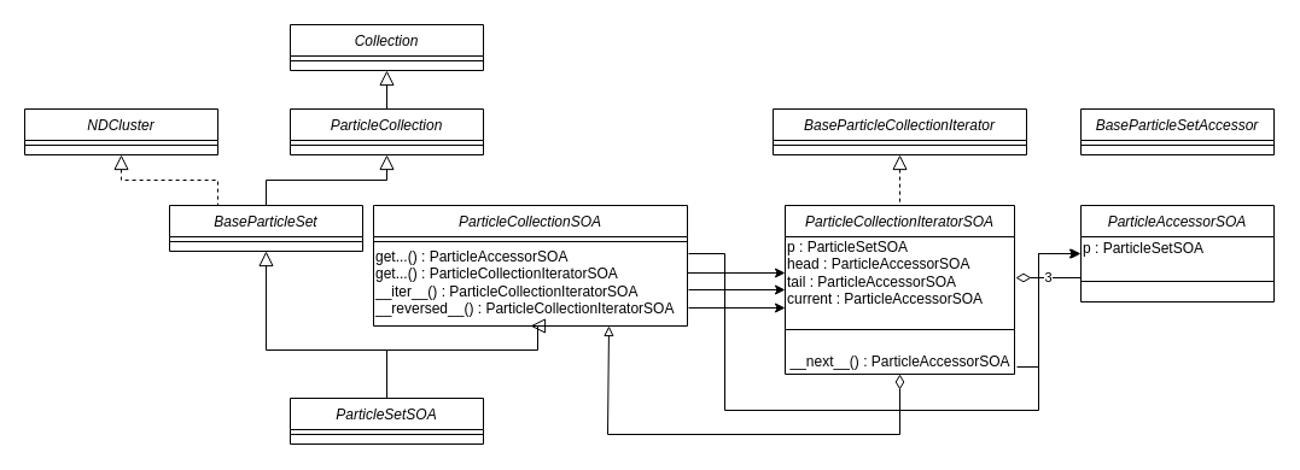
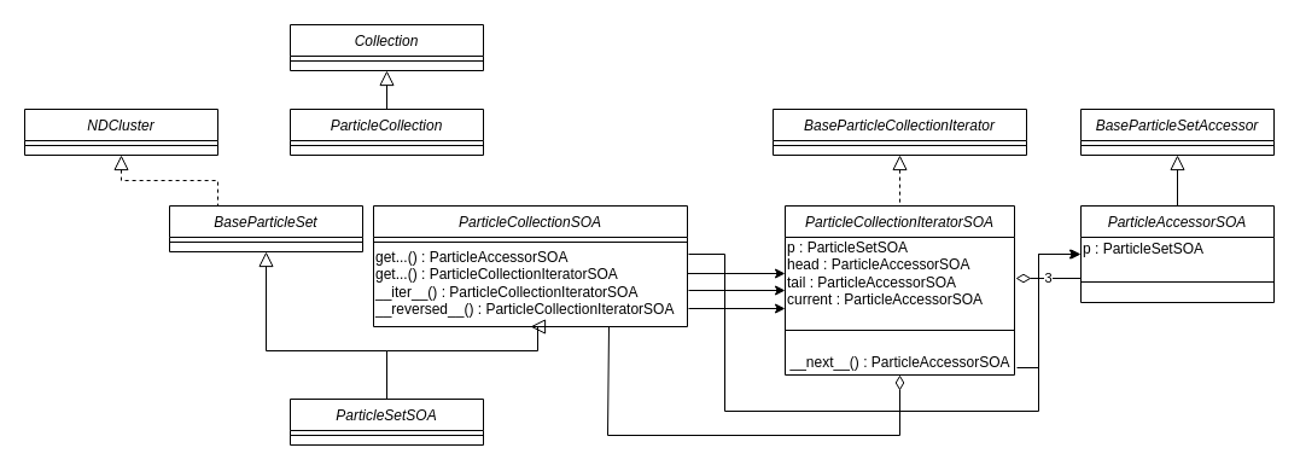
  <mxCell id="0" />
  <mxCell id="1" parent="0" />
  <mxCell id="2" style="edgeStyle=orthogonalEdgeStyle;rounded=0;orthogonalLoop=1;jettySize=auto;html=1;exitX=0.5;exitY=1;exitDx=0;exitDy=0;entryX=0.5;entryY=0;entryDx=0;entryDy=0;endArrow=none;endFill=0;startArrow=block;startFill=0;startSize=10;" edge="1" parent="1" source="7" target="9"><mxGeometry relative="1" as="geometry" /></mxCell>
- <mxCell id="3" style="edgeStyle=orthogonalEdgeStyle;rounded=0;orthogonalLoop=1;jettySize=auto;html=1;exitX=0.5;exitY=1;exitDx=0;exitDy=0;entryX=0.5;entryY=0;entryDx=0;entryDy=0;startArrow=block;startFill=0;startSize=10;endArrow=none;endFill=0;" edge="1" parent="1" source="9" target="11"><mxGeometry relative="1" as="geometry" /></mxCell>
  <mxCell id="4" style="edgeStyle=orthogonalEdgeStyle;rounded=0;orthogonalLoop=1;jettySize=auto;html=1;exitX=0.5;exitY=1;exitDx=0;exitDy=0;startArrow=block;startFill=0;startSize=10;endArrow=none;endFill=0;" edge="1" parent="1" source="11" target="16"><mxGeometry relative="1" as="geometry"><Array as="points"><mxPoint x="220" y="290" /><mxPoint x="320" y="290" /></Array></mxGeometry></mxCell>
  <mxCell id="5" style="edgeStyle=orthogonalEdgeStyle;rounded=0;orthogonalLoop=1;jettySize=auto;html=1;exitX=0.5;exitY=1;exitDx=0;exitDy=0;startArrow=block;startFill=0;startSize=10;endArrow=none;endFill=0;" edge="1" parent="1" source="13"><mxGeometry relative="1" as="geometry"><mxPoint x="320" y="320" as="targetPoint" /><Array as="points"><mxPoint x="445" y="290" /><mxPoint x="320" y="290" /></Array></mxGeometry></mxCell>
  <mxCell id="6" style="edgeStyle=orthogonalEdgeStyle;rounded=0;orthogonalLoop=1;jettySize=auto;html=1;exitX=0.5;exitY=1;exitDx=0;exitDy=0;startArrow=block;startFill=0;startSize=10;endArrow=none;endFill=0;entryX=0.25;entryY=0;entryDx=0;entryDy=0;dashed=1;" edge="1" parent="1" source="18" target="11"><mxGeometry relative="1" as="geometry"><mxPoint x="220" y="170" as="targetPoint" /></mxGeometry></mxCell>
  <mxCell id="7" value="Collection" style="swimlane;fontStyle=2;align=center;verticalAlign=top;childLayout=stackLayout;horizontal=1;startSize=26;horizontalStack=0;resizeParent=1;resizeLast=0;collapsible=1;marginBottom=0;rounded=0;shadow=0;strokeWidth=1;" vertex="1" parent="1"><mxGeometry x="240" y="20" width="160" height="38" as="geometry"><mxRectangle x="230" y="140" width="160" height="26" as="alternateBounds" /></mxGeometry></mxCell>
  <mxCell id="8" value="" style="line;html=1;strokeWidth=1;align=left;verticalAlign=middle;spacingTop=-1;spacingLeft=3;spacingRight=3;rotatable=0;labelPosition=right;points=[];portConstraint=eastwest;" vertex="1" parent="7"><mxGeometry y="26" width="160" height="8" as="geometry" /></mxCell>
  <mxCell id="9" value="ParticleCollection" style="swimlane;fontStyle=2;align=center;verticalAlign=top;childLayout=stackLayout;horizontal=1;startSize=26;horizontalStack=0;resizeParent=1;resizeLast=0;collapsible=1;marginBottom=0;rounded=0;shadow=0;strokeWidth=1;" vertex="1" parent="1"><mxGeometry x="240" y="90" width="160" height="38" as="geometry"><mxRectangle x="230" y="140" width="160" height="26" as="alternateBounds" /></mxGeometry></mxCell>
  <mxCell id="10" value="" style="line;html=1;strokeWidth=1;align=left;verticalAlign=middle;spacingTop=-1;spacingLeft=3;spacingRight=3;rotatable=0;labelPosition=right;points=[];portConstraint=eastwest;" vertex="1" parent="9"><mxGeometry y="26" width="160" height="8" as="geometry" /></mxCell>
  <mxCell id="11" value="BaseParticleSet" style="swimlane;fontStyle=2;align=center;verticalAlign=top;childLayout=stackLayout;horizontal=1;startSize=26;horizontalStack=0;resizeParent=1;resizeLast=0;collapsible=1;marginBottom=0;rounded=0;shadow=0;strokeWidth=1;" vertex="1" parent="1"><mxGeometry x="140" y="170" width="160" height="38" as="geometry"><mxRectangle x="230" y="140" width="160" height="26" as="alternateBounds" /></mxGeometry></mxCell>
  <mxCell id="12" value="" style="line;html=1;strokeWidth=1;align=left;verticalAlign=middle;spacingTop=-1;spacingLeft=3;spacingRight=3;rotatable=0;labelPosition=right;points=[];portConstraint=eastwest;" vertex="1" parent="11"><mxGeometry y="26" width="160" height="8" as="geometry" /></mxCell>
  <mxCell id="13" value="ParticleCollectionSOA" style="swimlane;fontStyle=2;align=center;verticalAlign=top;childLayout=stackLayout;horizontal=1;startSize=26;horizontalStack=0;resizeParent=1;resizeLast=0;collapsible=1;marginBottom=0;rounded=0;shadow=0;strokeWidth=1;" vertex="1" parent="1"><mxGeometry x="309" y="170" width="260" height="100" as="geometry"><mxRectangle x="230" y="140" width="160" height="26" as="alternateBounds" /></mxGeometry></mxCell>
  <mxCell id="14" value="" style="line;html=1;strokeWidth=1;align=left;verticalAlign=middle;spacingTop=-1;spacingLeft=3;spacingRight=3;rotatable=0;labelPosition=right;points=[];portConstraint=eastwest;" vertex="1" parent="13"><mxGeometry y="26" width="260" height="8" as="geometry" /></mxCell>
  <mxCell id="15" value="get...() : ParticleAccessorSOA&lt;br&gt;get...() : ParticleCollectionIteratorSOA&lt;br&gt;__iter__() : ParticleCollectionIteratorSOA&lt;br&gt;__reversed__() : ParticleCollectionIteratorSOA" style="text;html=1;align=left;verticalAlign=middle;resizable=0;points=[];autosize=1;" vertex="1" parent="13"><mxGeometry y="34" width="260" height="60" as="geometry" /></mxCell>
  <mxCell id="16" value="ParticleSetSOA" style="swimlane;fontStyle=2;align=center;verticalAlign=top;childLayout=stackLayout;horizontal=1;startSize=26;horizontalStack=0;resizeParent=1;resizeLast=0;collapsible=1;marginBottom=0;rounded=0;shadow=0;strokeWidth=1;" vertex="1" parent="1"><mxGeometry x="240" y="330" width="160" height="38" as="geometry"><mxRectangle x="230" y="140" width="160" height="26" as="alternateBounds" /></mxGeometry></mxCell>
  <mxCell id="17" value="" style="line;html=1;strokeWidth=1;align=left;verticalAlign=middle;spacingTop=-1;spacingLeft=3;spacingRight=3;rotatable=0;labelPosition=right;points=[];portConstraint=eastwest;" vertex="1" parent="16"><mxGeometry y="26" width="160" height="8" as="geometry" /></mxCell>
  <mxCell id="18" value="NDCluster" style="swimlane;fontStyle=2;align=center;verticalAlign=top;childLayout=stackLayout;horizontal=1;startSize=26;horizontalStack=0;resizeParent=1;resizeLast=0;collapsible=1;marginBottom=0;rounded=0;shadow=0;strokeWidth=1;" vertex="1" parent="1"><mxGeometry x="20" y="90" width="160" height="38" as="geometry"><mxRectangle x="230" y="140" width="160" height="26" as="alternateBounds" /></mxGeometry></mxCell>
  <mxCell id="19" value="" style="line;html=1;strokeWidth=1;align=left;verticalAlign=middle;spacingTop=-1;spacingLeft=3;spacingRight=3;rotatable=0;labelPosition=right;points=[];portConstraint=eastwest;" vertex="1" parent="18"><mxGeometry y="26" width="160" height="8" as="geometry" /></mxCell>
  <mxCell id="20" style="edgeStyle=orthogonalEdgeStyle;rounded=0;orthogonalLoop=1;jettySize=auto;html=1;exitX=0.5;exitY=1;exitDx=0;exitDy=0;entryX=0.5;entryY=0;entryDx=0;entryDy=0;startArrow=block;startFill=0;startSize=10;endArrow=none;endFill=0;dashed=1;" edge="1" parent="1" source="25" target="33"><mxGeometry relative="1" as="geometry" /></mxCell>
- <mxCell id="22" style="edgeStyle=orthogonalEdgeStyle;rounded=0;orthogonalLoop=1;jettySize=auto;html=1;exitX=0.5;exitY=1;exitDx=0;exitDy=0;entryX=0.75;entryY=1;entryDx=0;entryDy=0;startArrow=diamondThin;startFill=0;startSize=10;endArrow=block;endFill=0;" edge="1" parent="1" source="33" target="13"><mxGeometry relative="1" as="geometry"><Array as="points"><mxPoint x="745" y="360" /><mxPoint x="503" y="360" /></Array></mxGeometry></mxCell>
+ <mxCell id="21" style="edgeStyle=orthogonalEdgeStyle;rounded=0;orthogonalLoop=1;jettySize=auto;html=1;exitX=0.5;exitY=1;exitDx=0;exitDy=0;entryX=0.5;entryY=0;entryDx=0;entryDy=0;startArrow=block;startFill=0;startSize=10;endArrow=none;endFill=0;" edge="1" parent="1" source="27" target="29"><mxGeometry relative="1" as="geometry" /></mxCell>
+ <mxCell id="22" style="edgeStyle=orthogonalEdgeStyle;rounded=0;orthogonalLoop=1;jettySize=auto;html=1;exitX=0.5;exitY=1;exitDx=0;exitDy=0;entryX=0.75;entryY=1;entryDx=0;entryDy=0;startArrow=diamondThin;startFill=0;startSize=10;endArrow=none;endFill=0;" edge="1" parent="1" source="33" target="13"><mxGeometry relative="1" as="geometry"><Array as="points"><mxPoint x="745" y="360" /><mxPoint x="503" y="360" /></Array></mxGeometry></mxCell>
  <mxCell id="23" value="" style="endArrow=classic;html=1;rounded=0;endFill=1;entryX=-0.006;entryY=0.7;entryDx=0;entryDy=0;entryPerimeter=0;" edge="1" parent="1" target="30"><mxGeometry relative="1" as="geometry"><mxPoint x="570" y="210" as="sourcePoint" /><mxPoint x="560" y="209.5" as="targetPoint" /><Array as="points"><mxPoint x="600" y="210" /><mxPoint x="600" y="340" /><mxPoint x="860" y="340" /><mxPoint x="860" y="210" /></Array></mxGeometry></mxCell>
  <mxCell id="24" value="" style="endArrow=classic;html=1;rounded=0;endFill=1;entryX=0;entryY=0.7;entryDx=0;entryDy=0;entryPerimeter=0;" edge="1" parent="1" target="30"><mxGeometry relative="1" as="geometry"><mxPoint x="842" y="304" as="sourcePoint" /><mxPoint x="865" y="180" as="targetPoint" /><Array as="points"><mxPoint x="860" y="304" /><mxPoint x="860" y="210" /></Array></mxGeometry></mxCell>
  <mxCell id="25" value="BaseParticleCollectionIterator" style="swimlane;fontStyle=2;align=center;verticalAlign=top;childLayout=stackLayout;horizontal=1;startSize=26;horizontalStack=0;resizeParent=1;resizeLast=0;collapsible=1;marginBottom=0;rounded=0;shadow=0;strokeWidth=1;" vertex="1" parent="1"><mxGeometry x="640" y="90" width="210" height="38" as="geometry"><mxRectangle x="230" y="140" width="160" height="26" as="alternateBounds" /></mxGeometry></mxCell>
  <mxCell id="26" value="" style="line;html=1;strokeWidth=1;align=left;verticalAlign=middle;spacingTop=-1;spacingLeft=3;spacingRight=3;rotatable=0;labelPosition=right;points=[];portConstraint=eastwest;" vertex="1" parent="25"><mxGeometry y="26" width="210" height="8" as="geometry" /></mxCell>
  <mxCell id="27" value="BaseParticleSetAccessor" style="swimlane;fontStyle=2;align=center;verticalAlign=top;childLayout=stackLayout;horizontal=1;startSize=26;horizontalStack=0;resizeParent=1;resizeLast=0;collapsible=1;marginBottom=0;rounded=0;shadow=0;strokeWidth=1;" vertex="1" parent="1"><mxGeometry x="895" y="90" width="160" height="38" as="geometry"><mxRectangle x="230" y="140" width="160" height="26" as="alternateBounds" /></mxGeometry></mxCell>
  <mxCell id="28" value="" style="line;html=1;strokeWidth=1;align=left;verticalAlign=middle;spacingTop=-1;spacingLeft=3;spacingRight=3;rotatable=0;labelPosition=right;points=[];portConstraint=eastwest;" vertex="1" parent="27"><mxGeometry y="26" width="160" height="8" as="geometry" /></mxCell>
  <mxCell id="29" value="ParticleAccessorSOA" style="swimlane;fontStyle=2;align=center;verticalAlign=top;childLayout=stackLayout;horizontal=1;startSize=26;horizontalStack=0;resizeParent=1;resizeLast=0;collapsible=1;marginBottom=0;rounded=0;shadow=0;strokeWidth=1;" vertex="1" parent="1"><mxGeometry x="895" y="170" width="160" height="80" as="geometry"><mxRectangle x="230" y="140" width="160" height="26" as="alternateBounds" /></mxGeometry></mxCell>
  <mxCell id="30" value="p : ParticleSetSOA" style="text;html=1;align=left;verticalAlign=middle;resizable=0;points=[];autosize=1;" vertex="1" parent="29"><mxGeometry y="26" width="160" height="20" as="geometry" /></mxCell>
  <mxCell id="31" value="" style="line;html=1;strokeWidth=1;align=left;verticalAlign=middle;spacingTop=-1;spacingLeft=3;spacingRight=3;rotatable=0;labelPosition=right;points=[];portConstraint=eastwest;" vertex="1" parent="29"><mxGeometry y="46" width="160" height="34" as="geometry" /></mxCell>
  <mxCell id="32" value="3" style="edgeStyle=orthogonalEdgeStyle;rounded=0;orthogonalLoop=1;jettySize=auto;html=1;exitX=1.005;exitY=0.567;exitDx=0;exitDy=0;entryX=0;entryY=0.75;entryDx=0;entryDy=0;startArrow=diamondThin;startFill=0;startSize=10;endArrow=none;endFill=0;exitPerimeter=0;" edge="1" parent="1" source="34" target="29"><mxGeometry relative="1" as="geometry" /></mxCell>
  <mxCell id="33" value="ParticleCollectionIteratorSOA" style="swimlane;fontStyle=2;align=center;verticalAlign=top;childLayout=stackLayout;horizontal=1;startSize=26;horizontalStack=0;resizeParent=1;resizeLast=0;collapsible=1;marginBottom=0;rounded=0;shadow=0;strokeWidth=1;" vertex="1" parent="1"><mxGeometry x="650" y="170" width="190" height="140" as="geometry"><mxRectangle x="230" y="140" width="160" height="26" as="alternateBounds" /></mxGeometry></mxCell>
  <mxCell id="34" value="p : ParticleSetSOA&lt;br&gt;head : ParticleAccessorSOA&lt;br&gt;tail : ParticleAccessorSOA&lt;br&gt;current : ParticleAccessorSOA" style="text;html=1;align=left;verticalAlign=middle;resizable=0;points=[];autosize=1;" vertex="1" parent="33"><mxGeometry y="26" width="190" height="60" as="geometry" /></mxCell>
  <mxCell id="35" value="" style="endArrow=classic;html=1;rounded=0;endFill=1;exitX=1;exitY=0.367;exitDx=0;exitDy=0;exitPerimeter=0;" edge="1" parent="33" source="15"><mxGeometry relative="1" as="geometry"><mxPoint x="-45" y="56" as="sourcePoint" /><mxPoint y="56" as="targetPoint" /></mxGeometry></mxCell>
  <mxCell id="36" value="" style="line;html=1;strokeWidth=1;align=left;verticalAlign=middle;spacingTop=-1;spacingLeft=3;spacingRight=3;rotatable=0;labelPosition=right;points=[];portConstraint=eastwest;" vertex="1" parent="33"><mxGeometry y="86" width="190" height="34" as="geometry" /></mxCell>
  <mxCell id="37" value="__next__() : ParticleAccessorSOA" style="text;html=1;align=center;verticalAlign=middle;resizable=0;points=[];autosize=1;" vertex="1" parent="33"><mxGeometry y="120" width="190" height="20" as="geometry" /></mxCell>
  <mxCell id="38" value="" style="endArrow=classic;html=1;rounded=0;endFill=1;" edge="1" parent="1"><mxGeometry relative="1" as="geometry"><mxPoint x="570" y="240" as="sourcePoint" /><mxPoint x="650" y="240" as="targetPoint" /></mxGeometry></mxCell>
  <mxCell id="39" value="" style="endArrow=classic;html=1;rounded=0;endFill=1;" edge="1" parent="1"><mxGeometry relative="1" as="geometry"><mxPoint x="570" y="255" as="sourcePoint" /><mxPoint x="650" y="255" as="targetPoint" /></mxGeometry></mxCell>
